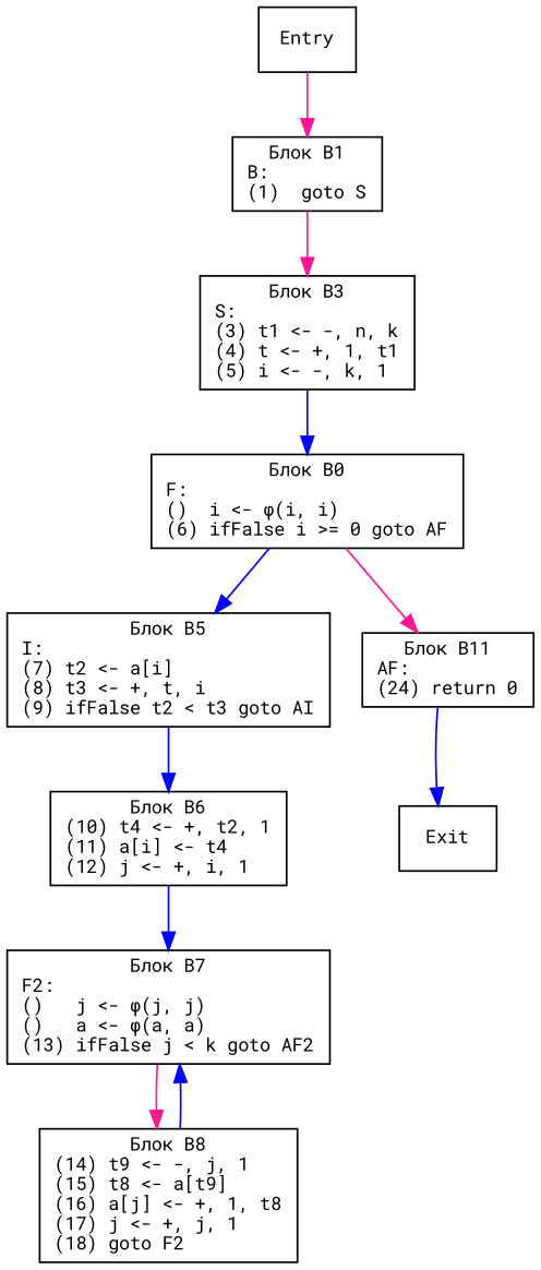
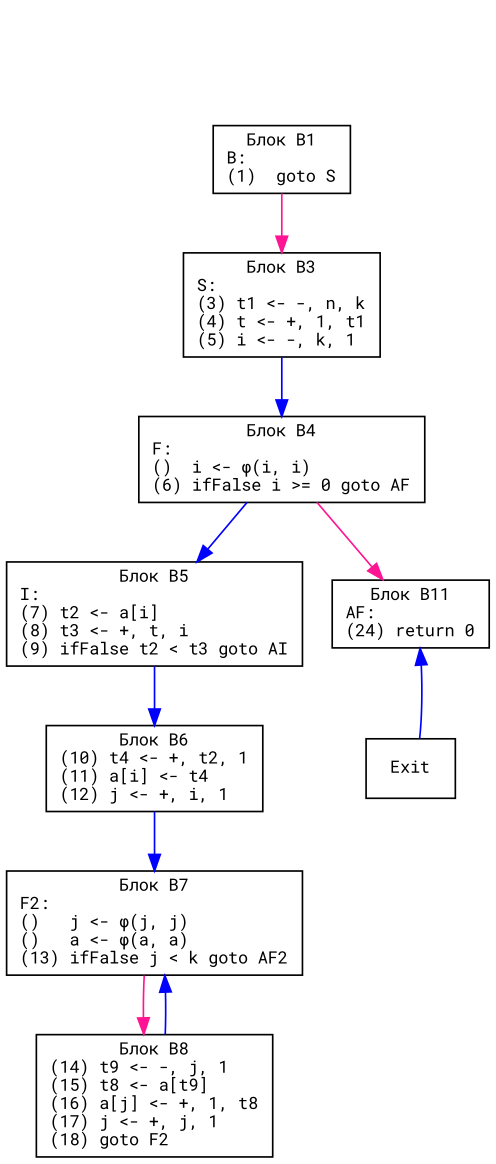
  digraph {
    fontname="Roboto Mono"
    node [fontname="Roboto Mono" fontsize=10 shape=box]
    edge [color=blue fontname="Roboto Mono"]
-   n1 [label=Entry]
    n2 [label="Блок B1\nB:\l(1)  goto S\l"]
    n3 [label="Блок B3\nS:\l(3) t1 <- -, n, k\l(4) t <- +, 1, t1\l(5) i <- -, k, 1\l"]
-   n4 [label="Блок B0\nF:\l()  i <- φ(i, i)\l(6) ifFalse i >= 0 goto AF\l"]
+   n4 [label="Блок B4\nF:\l()  i <- φ(i, i)\l(6) ifFalse i >= 0 goto AF\l"]
    n5 [label="Блок B5\nI:\l(7) t2 <- a[i]\l(8) t3 <- +, t, i\l(9) ifFalse t2 < t3 goto AI\l"]
    n6 [label="Блок B11\nAF:\l(24) return 0\l"]
    n7 [label="Блок B6\n(10) t4 <- +, t2, 1\l(11) a[i] <- t4\l(12) j <- +, i, 1\l"]
    n8 [label=Exit]
    n9 [label="Блок B7\nF2:\l()   j <- φ(j, j)\l()   a <- φ(a, a)\l(13) ifFalse j < k goto AF2\l"]
    n10 [label="Блок B8\n(14) t9 <- -, j, 1\l(15) t8 <- a[t9]\l(16) a[j] <- +, 1, t8\l(17) j <- +, j, 1\l(18) goto F2\l"]
-   n1 -> n2 [color=deeppink]
    n2 -> n3 [color=deeppink]
    n3 -> n4
    n4 -> n5
    n4 -> n6 [color=deeppink]
    n5 -> n7
-   n6 -> n8
+   n8 -> n6
    n7 -> n9
    n9 -> n10 [color=deeppink]
    n10 -> n9
  }
